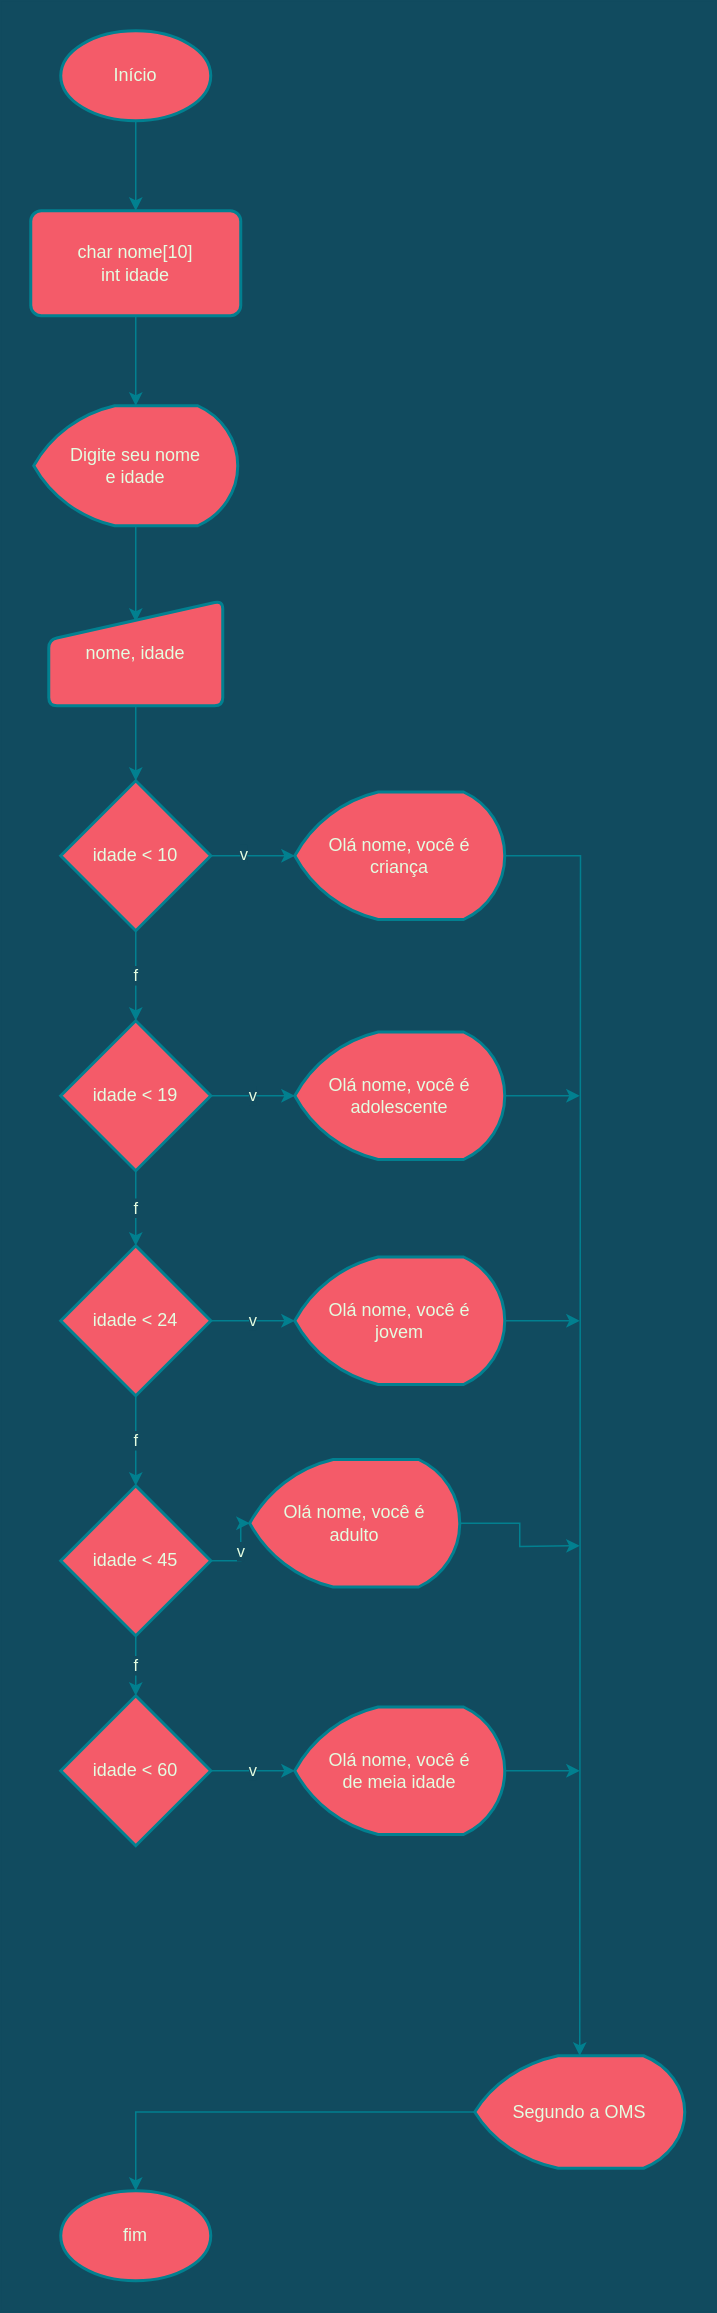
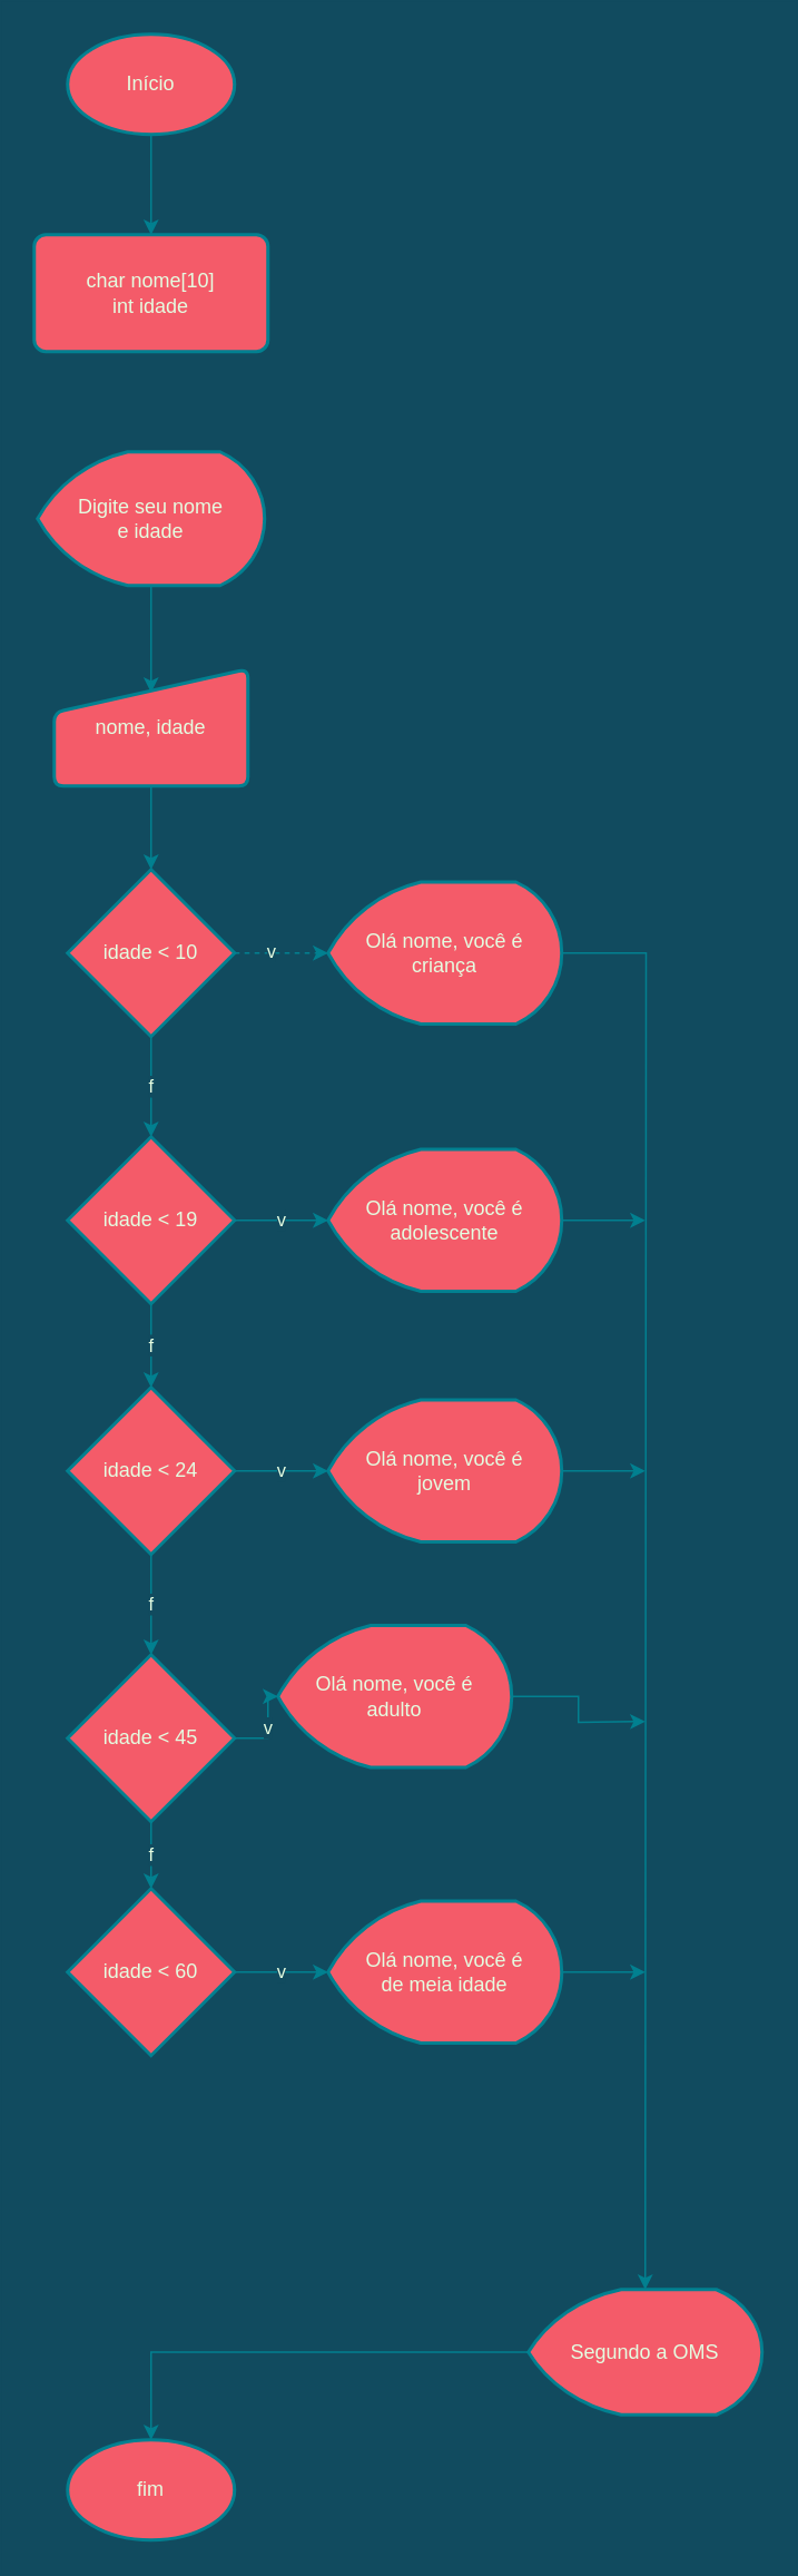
  <mxCell id="0" />
  <mxCell id="1" parent="0" />
  <mxCell id="2" style="edgeStyle=orthogonalEdgeStyle;rounded=0;orthogonalLoop=1;jettySize=auto;html=1;entryX=0.5;entryY=0;entryDx=0;entryDy=0;labelBackgroundColor=#114B5F;strokeColor=#028090;fontColor=#E4FDE1;" edge="1" parent="1" source="3" target="5"><mxGeometry relative="1" as="geometry" /></mxCell>
  <mxCell id="3" value="Início" style="strokeWidth=2;html=1;shape=mxgraph.flowchart.start_1;whiteSpace=wrap;fillColor=#F45B69;strokeColor=#028090;fontColor=#E4FDE1;" vertex="1" parent="1"><mxGeometry x="40" y="20" width="100" height="60" as="geometry" /></mxCell>
- <mxCell id="4" style="edgeStyle=orthogonalEdgeStyle;rounded=0;orthogonalLoop=1;jettySize=auto;html=1;entryX=0.5;entryY=0;entryDx=0;entryDy=0;entryPerimeter=0;labelBackgroundColor=#114B5F;strokeColor=#028090;fontColor=#E4FDE1;" edge="1" parent="1" source="5" target="7"><mxGeometry relative="1" as="geometry" /></mxCell>
  <mxCell id="5" value="char nome[10]&lt;br&gt;int idade" style="rounded=1;whiteSpace=wrap;html=1;absoluteArcSize=1;arcSize=14;strokeWidth=2;fillColor=#F45B69;strokeColor=#028090;fontColor=#E4FDE1;" vertex="1" parent="1"><mxGeometry x="20" y="140" width="140" height="70" as="geometry" /></mxCell>
  <mxCell id="6" style="edgeStyle=orthogonalEdgeStyle;rounded=0;orthogonalLoop=1;jettySize=auto;html=1;entryX=0.5;entryY=0.2;entryDx=0;entryDy=0;entryPerimeter=0;labelBackgroundColor=#114B5F;strokeColor=#028090;fontColor=#E4FDE1;" edge="1" parent="1" source="7" target="9"><mxGeometry relative="1" as="geometry" /></mxCell>
  <mxCell id="7" value="Digite seu nome&lt;br&gt;e idade" style="strokeWidth=2;html=1;shape=mxgraph.flowchart.display;whiteSpace=wrap;fillColor=#F45B69;strokeColor=#028090;fontColor=#E4FDE1;" vertex="1" parent="1"><mxGeometry x="22" y="270" width="136" height="80" as="geometry" /></mxCell>
  <mxCell id="8" style="edgeStyle=orthogonalEdgeStyle;rounded=0;orthogonalLoop=1;jettySize=auto;html=1;entryX=0.5;entryY=0;entryDx=0;entryDy=0;entryPerimeter=0;labelBackgroundColor=#114B5F;strokeColor=#028090;fontColor=#E4FDE1;" edge="1" parent="1" source="9" target="13"><mxGeometry relative="1" as="geometry" /></mxCell>
  <mxCell id="9" value="nome, idade" style="html=1;strokeWidth=2;shape=manualInput;whiteSpace=wrap;rounded=1;size=26;arcSize=11;fillColor=#F45B69;strokeColor=#028090;fontColor=#E4FDE1;" vertex="1" parent="1"><mxGeometry x="32" y="400" width="116" height="70" as="geometry" /></mxCell>
- <mxCell id="10" style="edgeStyle=orthogonalEdgeStyle;rounded=0;orthogonalLoop=1;jettySize=auto;html=1;entryX=0;entryY=0.5;entryDx=0;entryDy=0;entryPerimeter=0;labelBackgroundColor=#114B5F;strokeColor=#028090;fontColor=#E4FDE1;" edge="1" parent="1" source="13" target="15"><mxGeometry relative="1" as="geometry" /></mxCell>
+ <mxCell id="10" style="edgeStyle=orthogonalEdgeStyle;rounded=0;orthogonalLoop=1;jettySize=auto;html=1;entryX=0;entryY=0.5;entryDx=0;entryDy=0;entryPerimeter=0;labelBackgroundColor=#114B5F;strokeColor=#028090;fontColor=#E4FDE1;dashed=1;" edge="1" parent="1" source="13" target="15"><mxGeometry relative="1" as="geometry" /></mxCell>
  <mxCell id="11" value="v" style="edgeLabel;html=1;align=center;verticalAlign=middle;resizable=0;points=[];labelBackgroundColor=#114B5F;fontColor=#E4FDE1;" vertex="1" connectable="0" parent="10"><mxGeometry x="-0.26" y="2" relative="1" as="geometry"><mxPoint as="offset" /></mxGeometry></mxCell>
  <mxCell id="12" value="f" style="edgeStyle=orthogonalEdgeStyle;rounded=0;orthogonalLoop=1;jettySize=auto;html=1;entryX=0.5;entryY=0;entryDx=0;entryDy=0;entryPerimeter=0;labelBackgroundColor=#114B5F;strokeColor=#028090;fontColor=#E4FDE1;" edge="1" parent="1" source="13" target="18"><mxGeometry relative="1" as="geometry" /></mxCell>
  <mxCell id="13" value="idade &amp;lt; 10" style="strokeWidth=2;html=1;shape=mxgraph.flowchart.decision;whiteSpace=wrap;fillColor=#F45B69;strokeColor=#028090;fontColor=#E4FDE1;" vertex="1" parent="1"><mxGeometry x="40" y="520" width="100" height="100" as="geometry" /></mxCell>
  <mxCell id="14" style="edgeStyle=orthogonalEdgeStyle;rounded=0;orthogonalLoop=1;jettySize=auto;html=1;labelBackgroundColor=#114B5F;strokeColor=#028090;fontColor=#E4FDE1;" edge="1" parent="1" source="15"><mxGeometry relative="1" as="geometry"><mxPoint x="386" y="1370" as="targetPoint" /></mxGeometry></mxCell>
  <mxCell id="15" value="Olá nome, você é &lt;br&gt;criança" style="strokeWidth=2;html=1;shape=mxgraph.flowchart.display;whiteSpace=wrap;fillColor=#F45B69;strokeColor=#028090;fontColor=#E4FDE1;" vertex="1" parent="1"><mxGeometry x="196" y="527.5" width="140" height="85" as="geometry" /></mxCell>
  <mxCell id="16" value="v" style="edgeStyle=orthogonalEdgeStyle;rounded=0;orthogonalLoop=1;jettySize=auto;html=1;entryX=0;entryY=0.5;entryDx=0;entryDy=0;entryPerimeter=0;labelBackgroundColor=#114B5F;strokeColor=#028090;fontColor=#E4FDE1;" edge="1" source="18" target="20" parent="1"><mxGeometry relative="1" as="geometry" /></mxCell>
  <mxCell id="17" value="f" style="edgeStyle=orthogonalEdgeStyle;rounded=0;orthogonalLoop=1;jettySize=auto;html=1;labelBackgroundColor=#114B5F;strokeColor=#028090;fontColor=#E4FDE1;" edge="1" parent="1" source="18" target="23"><mxGeometry relative="1" as="geometry" /></mxCell>
  <mxCell id="18" value="idade &amp;lt; 19" style="strokeWidth=2;html=1;shape=mxgraph.flowchart.decision;whiteSpace=wrap;fillColor=#F45B69;strokeColor=#028090;fontColor=#E4FDE1;" vertex="1" parent="1"><mxGeometry x="40" y="680" width="100" height="100" as="geometry" /></mxCell>
  <mxCell id="19" style="edgeStyle=orthogonalEdgeStyle;rounded=0;orthogonalLoop=1;jettySize=auto;html=1;labelBackgroundColor=#114B5F;strokeColor=#028090;fontColor=#E4FDE1;" edge="1" parent="1" source="20"><mxGeometry relative="1" as="geometry"><mxPoint x="386" y="730" as="targetPoint" /></mxGeometry></mxCell>
  <mxCell id="20" value="Olá nome, você é &lt;br&gt;adolescente" style="strokeWidth=2;html=1;shape=mxgraph.flowchart.display;whiteSpace=wrap;fillColor=#F45B69;strokeColor=#028090;fontColor=#E4FDE1;" vertex="1" parent="1"><mxGeometry x="196" y="687.5" width="140" height="85" as="geometry" /></mxCell>
  <mxCell id="21" value="v" style="edgeStyle=orthogonalEdgeStyle;rounded=0;orthogonalLoop=1;jettySize=auto;html=1;entryX=0;entryY=0.5;entryDx=0;entryDy=0;entryPerimeter=0;labelBackgroundColor=#114B5F;strokeColor=#028090;fontColor=#E4FDE1;" edge="1" source="23" target="25" parent="1"><mxGeometry relative="1" as="geometry" /></mxCell>
  <mxCell id="22" value="f" style="edgeStyle=orthogonalEdgeStyle;rounded=0;orthogonalLoop=1;jettySize=auto;html=1;entryX=0.5;entryY=0;entryDx=0;entryDy=0;entryPerimeter=0;labelBackgroundColor=#114B5F;strokeColor=#028090;fontColor=#E4FDE1;" edge="1" parent="1" source="23" target="28"><mxGeometry relative="1" as="geometry"><mxPoint x="90" y="970" as="targetPoint" /></mxGeometry></mxCell>
  <mxCell id="23" value="idade &amp;lt; 24" style="strokeWidth=2;html=1;shape=mxgraph.flowchart.decision;whiteSpace=wrap;fillColor=#F45B69;strokeColor=#028090;fontColor=#E4FDE1;" vertex="1" parent="1"><mxGeometry x="40" y="830" width="100" height="100" as="geometry" /></mxCell>
  <mxCell id="24" style="edgeStyle=orthogonalEdgeStyle;rounded=0;orthogonalLoop=1;jettySize=auto;html=1;labelBackgroundColor=#114B5F;strokeColor=#028090;fontColor=#E4FDE1;" edge="1" parent="1" source="25"><mxGeometry relative="1" as="geometry"><mxPoint x="386" y="880" as="targetPoint" /></mxGeometry></mxCell>
  <mxCell id="25" value="Olá nome, você é &lt;br&gt;jovem" style="strokeWidth=2;html=1;shape=mxgraph.flowchart.display;whiteSpace=wrap;fillColor=#F45B69;strokeColor=#028090;fontColor=#E4FDE1;" vertex="1" parent="1"><mxGeometry x="196" y="837.5" width="140" height="85" as="geometry" /></mxCell>
  <mxCell id="26" value="v" style="edgeStyle=orthogonalEdgeStyle;rounded=0;orthogonalLoop=1;jettySize=auto;html=1;entryX=0;entryY=0.5;entryDx=0;entryDy=0;entryPerimeter=0;labelBackgroundColor=#114B5F;strokeColor=#028090;fontColor=#E4FDE1;" edge="1" source="28" target="30" parent="1"><mxGeometry relative="1" as="geometry" /></mxCell>
  <mxCell id="27" value="f" style="edgeStyle=orthogonalEdgeStyle;rounded=0;orthogonalLoop=1;jettySize=auto;html=1;entryX=0.5;entryY=0;entryDx=0;entryDy=0;entryPerimeter=0;labelBackgroundColor=#114B5F;strokeColor=#028090;fontColor=#E4FDE1;" edge="1" parent="1" source="28" target="32"><mxGeometry relative="1" as="geometry" /></mxCell>
  <mxCell id="28" value="idade &amp;lt; 45" style="strokeWidth=2;html=1;shape=mxgraph.flowchart.decision;whiteSpace=wrap;fillColor=#F45B69;strokeColor=#028090;fontColor=#E4FDE1;" vertex="1" parent="1"><mxGeometry x="40" y="990" width="100" height="100" as="geometry" /></mxCell>
  <mxCell id="29" style="edgeStyle=orthogonalEdgeStyle;rounded=0;orthogonalLoop=1;jettySize=auto;html=1;labelBackgroundColor=#114B5F;strokeColor=#028090;fontColor=#E4FDE1;" edge="1" parent="1" source="30"><mxGeometry relative="1" as="geometry"><mxPoint x="386" y="1030" as="targetPoint" /></mxGeometry></mxCell>
  <mxCell id="30" value="Olá nome, você é &lt;br&gt;adulto" style="strokeWidth=2;html=1;shape=mxgraph.flowchart.display;whiteSpace=wrap;fillColor=#F45B69;strokeColor=#028090;fontColor=#E4FDE1;" vertex="1" parent="1"><mxGeometry x="166" y="972.5" width="140" height="85" as="geometry" /></mxCell>
  <mxCell id="31" value="v" style="edgeStyle=orthogonalEdgeStyle;rounded=0;orthogonalLoop=1;jettySize=auto;html=1;entryX=0;entryY=0.5;entryDx=0;entryDy=0;entryPerimeter=0;labelBackgroundColor=#114B5F;strokeColor=#028090;fontColor=#E4FDE1;" edge="1" source="32" target="34" parent="1"><mxGeometry relative="1" as="geometry" /></mxCell>
  <mxCell id="32" value="idade &amp;lt; 60" style="strokeWidth=2;html=1;shape=mxgraph.flowchart.decision;whiteSpace=wrap;fillColor=#F45B69;strokeColor=#028090;fontColor=#E4FDE1;" vertex="1" parent="1"><mxGeometry x="40" y="1130" width="100" height="100" as="geometry" /></mxCell>
  <mxCell id="33" style="edgeStyle=orthogonalEdgeStyle;rounded=0;orthogonalLoop=1;jettySize=auto;html=1;labelBackgroundColor=#114B5F;strokeColor=#028090;fontColor=#E4FDE1;" edge="1" parent="1" source="34"><mxGeometry relative="1" as="geometry"><mxPoint x="386" y="1180" as="targetPoint" /></mxGeometry></mxCell>
  <mxCell id="34" value="Olá nome, você é &lt;br&gt;de meia idade" style="strokeWidth=2;html=1;shape=mxgraph.flowchart.display;whiteSpace=wrap;fillColor=#F45B69;strokeColor=#028090;fontColor=#E4FDE1;" vertex="1" parent="1"><mxGeometry x="196" y="1137.5" width="140" height="85" as="geometry" /></mxCell>
  <mxCell id="35" style="edgeStyle=orthogonalEdgeStyle;rounded=0;orthogonalLoop=1;jettySize=auto;html=1;entryX=0.5;entryY=0;entryDx=0;entryDy=0;entryPerimeter=0;labelBackgroundColor=#114B5F;strokeColor=#028090;fontColor=#E4FDE1;" edge="1" parent="1" source="36" target="37"><mxGeometry relative="1" as="geometry" /></mxCell>
  <mxCell id="36" value="Segundo a OMS" style="strokeWidth=2;html=1;shape=mxgraph.flowchart.display;whiteSpace=wrap;fillColor=#F45B69;strokeColor=#028090;fontColor=#E4FDE1;" vertex="1" parent="1"><mxGeometry x="316" y="1370" width="140" height="75" as="geometry" /></mxCell>
  <mxCell id="37" value="fim" style="strokeWidth=2;html=1;shape=mxgraph.flowchart.start_1;whiteSpace=wrap;fillColor=#F45B69;strokeColor=#028090;fontColor=#E4FDE1;" vertex="1" parent="1"><mxGeometry x="40" y="1460" width="100" height="60" as="geometry" /></mxCell>
